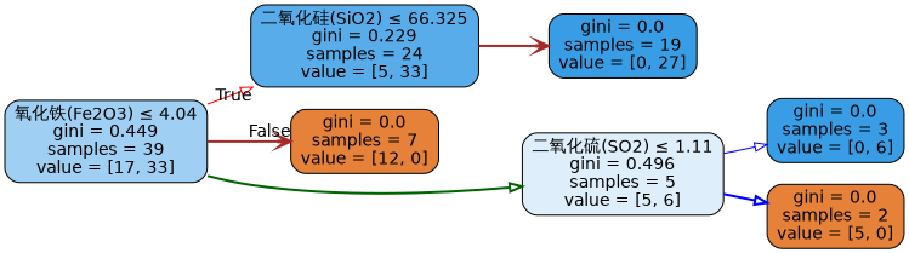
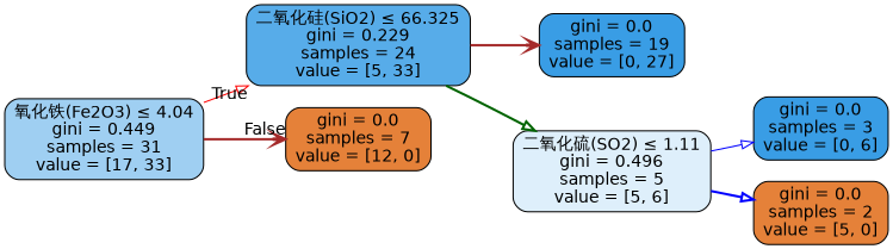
  digraph {
    fontname="DejaVu Sans"
    rankdir=LR
    node [color=black fillcolor="#e58139" fontname="DejaVu Sans" shape=box style="filled, rounded"]
    edge [arrowhead=onormal color=brown fontname="DejaVu Sans" style=bold]
-   n1 [fillcolor="#9fcff2" label=<氧化铁(Fe2O3) &le; 4.04<br/>gini = 0.449<br/>samples = 39<br/>value = [17, 33]>]
+   n1 [fillcolor="#9fcff2" label=<氧化铁(Fe2O3) &le; 4.04<br/>gini = 0.449<br/>samples = 31<br/>value = [17, 33]>]
    n2 [fillcolor="#57ace9" label=<二氧化硅(SiO2) &le; 66.325<br/>gini = 0.229<br/>samples = 24<br/>value = [5, 33]>]
    n3 [label=<gini = 0.0<br/>samples = 7<br/>value = [12, 0]>]
    n4 [fillcolor="#399de5" label=<gini = 0.0<br/>samples = 19<br/>value = [0, 27]>]
    n5 [fillcolor="#deeffb" label=<二氧化硫(SO2) &le; 1.11<br/>gini = 0.496<br/>samples = 5<br/>value = [5, 6]>]
    n6 [fillcolor="#399de5" label=<gini = 0.0<br/>samples = 3<br/>value = [0, 6]>]
    n7 [label=<gini = 0.0<br/>samples = 2<br/>value = [5, 0]>]
    n1 -> n2 [color=red headlabel=True labelangle=45 labeldistance=2.5 style=solid]
    n1 -> n3 [arrowhead=vee headlabel=False labelangle=-45 labeldistance=2.5]
    n2 -> n4 [arrowhead=vee]
-   n1 -> n5 [color=darkgreen]
+   n2 -> n5 [color=darkgreen]
    n5 -> n6 [color=blue style=solid]
    n5 -> n7 [color=blue]
  }
